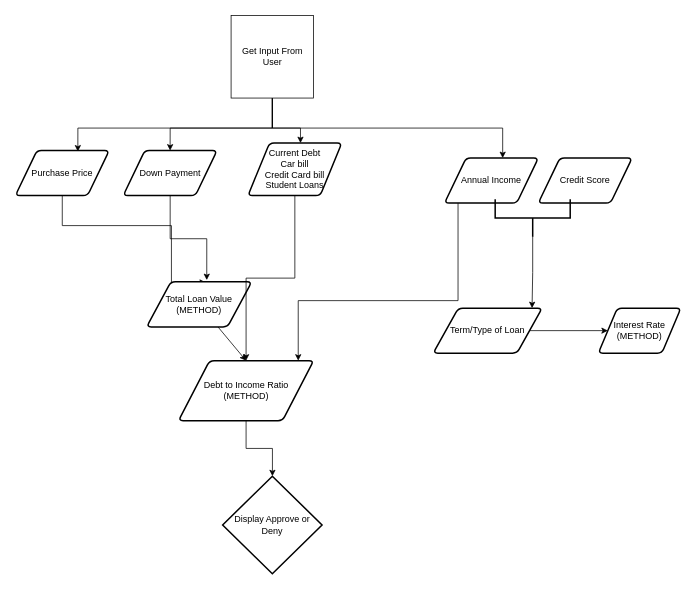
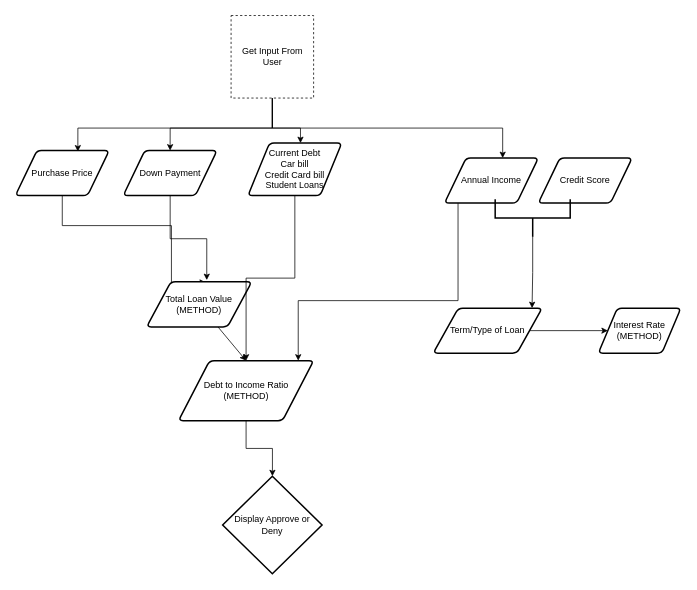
  <mxCell id="0" />
  <mxCell id="1" parent="0" />
  <mxCell id="2" style="edgeStyle=orthogonalEdgeStyle;rounded=0;orthogonalLoop=1;jettySize=auto;html=1;entryX=0.5;entryY=0;entryDx=0;entryDy=0;" edge="1" parent="1" source="6" target="12"><mxGeometry relative="1" as="geometry"><Array as="points"><mxPoint x="363" y="170" /><mxPoint x="226" y="170" /></Array></mxGeometry></mxCell>
  <mxCell id="3" style="edgeStyle=orthogonalEdgeStyle;rounded=0;orthogonalLoop=1;jettySize=auto;html=1;exitX=0.5;exitY=1;exitDx=0;exitDy=0;entryX=0.62;entryY=0;entryDx=0;entryDy=0;entryPerimeter=0;" edge="1" parent="1" source="6" target="10"><mxGeometry relative="1" as="geometry"><Array as="points"><mxPoint x="363" y="170" /><mxPoint x="670" y="170" /></Array></mxGeometry></mxCell>
  <mxCell id="4" style="edgeStyle=orthogonalEdgeStyle;rounded=0;orthogonalLoop=1;jettySize=auto;html=1;exitX=0.5;exitY=1;exitDx=0;exitDy=0;entryX=0.666;entryY=0.02;entryDx=0;entryDy=0;entryPerimeter=0;" edge="1" parent="1" source="6" target="8"><mxGeometry relative="1" as="geometry"><Array as="points"><mxPoint x="363" y="170" /><mxPoint x="103" y="170" /></Array></mxGeometry></mxCell>
  <mxCell id="5" style="edgeStyle=orthogonalEdgeStyle;rounded=0;orthogonalLoop=1;jettySize=auto;html=1;" edge="1" parent="1" source="6" target="23"><mxGeometry relative="1" as="geometry"><Array as="points"><mxPoint x="363" y="170" /><mxPoint x="400" y="170" /></Array></mxGeometry></mxCell>
- <mxCell id="6" value="Get Input From User" style="whiteSpace=wrap;html=1;aspect=fixed;" vertex="1" parent="1"><mxGeometry x="307.5" y="20" width="110" height="110" as="geometry" /></mxCell>
+ <mxCell id="6" value="Get Input From User" style="whiteSpace=wrap;html=1;aspect=fixed;dashed=1;" vertex="1" parent="1"><mxGeometry x="307.5" y="20" width="110" height="110" as="geometry" /></mxCell>
  <mxCell id="7" style="edgeStyle=orthogonalEdgeStyle;rounded=0;orthogonalLoop=1;jettySize=auto;html=1;entryX=0.564;entryY=0.013;entryDx=0;entryDy=0;entryPerimeter=0;" edge="1" parent="1" source="8" target="16"><mxGeometry relative="1" as="geometry"><mxPoint x="363" y="375" as="targetPoint" /><Array as="points"><mxPoint x="83" y="300" /><mxPoint x="228" y="300" /></Array></mxGeometry></mxCell>
  <mxCell id="8" value="Purchase Price" style="shape=parallelogram;html=1;strokeWidth=2;perimeter=parallelogramPerimeter;whiteSpace=wrap;rounded=1;arcSize=12;size=0.23;" vertex="1" parent="1"><mxGeometry x="20" y="200" width="125" height="60" as="geometry" /></mxCell>
  <mxCell id="9" style="edgeStyle=orthogonalEdgeStyle;rounded=0;orthogonalLoop=1;jettySize=auto;html=1;" edge="1" parent="1" source="10"><mxGeometry relative="1" as="geometry"><mxPoint x="397" y="480" as="targetPoint" /><Array as="points"><mxPoint x="610" y="400" /><mxPoint x="397" y="400" /></Array></mxGeometry></mxCell>
  <mxCell id="10" value="Annual Income" style="shape=parallelogram;html=1;strokeWidth=2;perimeter=parallelogramPerimeter;whiteSpace=wrap;rounded=1;arcSize=12;size=0.23;" vertex="1" parent="1"><mxGeometry x="592" y="210" width="125" height="60" as="geometry" /></mxCell>
  <mxCell id="11" style="edgeStyle=orthogonalEdgeStyle;rounded=0;orthogonalLoop=1;jettySize=auto;html=1;entryX=0.572;entryY=-0.04;entryDx=0;entryDy=0;entryPerimeter=0;" edge="1" parent="1" source="12" target="16"><mxGeometry relative="1" as="geometry" /></mxCell>
  <mxCell id="12" value="Down Payment" style="shape=parallelogram;html=1;strokeWidth=2;perimeter=parallelogramPerimeter;whiteSpace=wrap;rounded=1;arcSize=12;size=0.23;" vertex="1" parent="1"><mxGeometry x="163.75" y="200" width="125" height="60" as="geometry" /></mxCell>
  <mxCell id="13" style="edgeStyle=orthogonalEdgeStyle;rounded=0;orthogonalLoop=1;jettySize=auto;html=1;entryX=0;entryY=0.5;entryDx=0;entryDy=0;" edge="1" parent="1" source="14" target="18"><mxGeometry relative="1" as="geometry" /></mxCell>
  <mxCell id="14" value="Term/Type of Loan" style="shape=parallelogram;html=1;strokeWidth=2;perimeter=parallelogramPerimeter;whiteSpace=wrap;rounded=1;arcSize=12;size=0.23;" vertex="1" parent="1"><mxGeometry x="577" y="410" width="145" height="60" as="geometry" /></mxCell>
  <mxCell id="15" style="edgeStyle=orthogonalEdgeStyle;rounded=0;orthogonalLoop=1;jettySize=auto;html=1;entryX=0.5;entryY=0;entryDx=0;entryDy=0;" edge="1" parent="1" source="16" target="25"><mxGeometry relative="1" as="geometry"><Array as="points"><mxPoint x="328" y="405" /></Array></mxGeometry></mxCell>
  <mxCell id="16" value="Total Loan Value&lt;br&gt;(METHOD)" style="shape=parallelogram;html=1;strokeWidth=2;perimeter=parallelogramPerimeter;whiteSpace=wrap;rounded=1;arcSize=12;size=0.23;" vertex="1" parent="1"><mxGeometry x="195" y="375" width="140" height="60" as="geometry" /></mxCell>
  <mxCell id="17" value="Display Approve or Deny" style="strokeWidth=2;html=1;shape=mxgraph.flowchart.decision;whiteSpace=wrap;" vertex="1" parent="1"><mxGeometry x="296.25" y="634" width="132.5" height="130" as="geometry" /></mxCell>
  <mxCell id="18" value="Interest Rate&lt;br&gt;(METHOD)" style="shape=parallelogram;html=1;strokeWidth=2;perimeter=parallelogramPerimeter;whiteSpace=wrap;rounded=1;arcSize=12;size=0.23;" vertex="1" parent="1"><mxGeometry x="797" y="410" width="110" height="60" as="geometry" /></mxCell>
  <mxCell id="19" value="Credit Score" style="shape=parallelogram;html=1;strokeWidth=2;perimeter=parallelogramPerimeter;whiteSpace=wrap;rounded=1;arcSize=12;size=0.23;" vertex="1" parent="1"><mxGeometry x="717" y="210" width="125" height="60" as="geometry" /></mxCell>
  <mxCell id="20" style="edgeStyle=orthogonalEdgeStyle;rounded=0;orthogonalLoop=1;jettySize=auto;html=1;entryX=0.908;entryY=0;entryDx=0;entryDy=0;entryPerimeter=0;" edge="1" parent="1" source="21" target="14"><mxGeometry relative="1" as="geometry" /></mxCell>
  <mxCell id="21" value="" style="strokeWidth=2;html=1;shape=mxgraph.flowchart.annotation_2;align=left;labelPosition=right;pointerEvents=1;rotation=-90;" vertex="1" parent="1"><mxGeometry x="684.5" y="240" width="50" height="100" as="geometry" /></mxCell>
  <mxCell id="22" style="edgeStyle=orthogonalEdgeStyle;rounded=0;orthogonalLoop=1;jettySize=auto;html=1;" edge="1" parent="1" source="23" target="25"><mxGeometry relative="1" as="geometry" /></mxCell>
  <mxCell id="23" value="Current Debt&lt;br&gt;Car bill&lt;br&gt;Credit Card bill&lt;br&gt;Student Loans&lt;br&gt;" style="shape=parallelogram;html=1;strokeWidth=2;perimeter=parallelogramPerimeter;whiteSpace=wrap;rounded=1;arcSize=12;size=0.23;" vertex="1" parent="1"><mxGeometry x="330" y="190" width="125" height="70" as="geometry" /></mxCell>
  <mxCell id="24" style="edgeStyle=orthogonalEdgeStyle;rounded=0;orthogonalLoop=1;jettySize=auto;html=1;" edge="1" parent="1" source="25" target="17"><mxGeometry relative="1" as="geometry" /></mxCell>
  <mxCell id="25" value="Debt to Income Ratio&lt;br&gt;(METHOD)" style="shape=parallelogram;html=1;strokeWidth=2;perimeter=parallelogramPerimeter;whiteSpace=wrap;rounded=1;arcSize=12;size=0.23;" vertex="1" parent="1"><mxGeometry x="237.5" y="480" width="180" height="80" as="geometry" /></mxCell>
